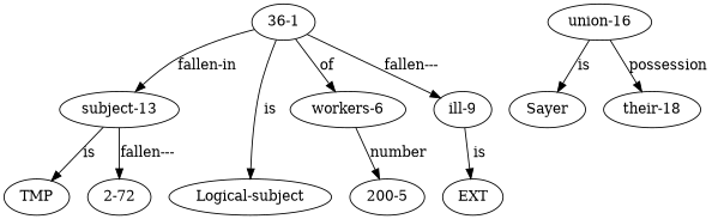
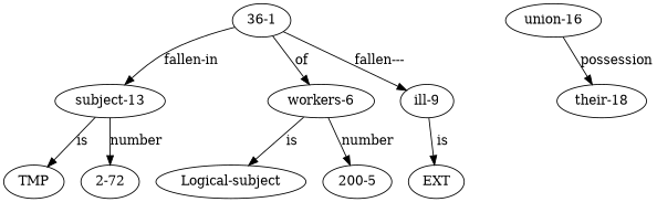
  digraph {
    n1 [label="subject-13"]
    TMP
    n3 [label="2-72"]
    "36-1"
    "Logical-subject"
    "workers-6"
    "ill-9"
    "200-5"
    EXT
    n10 [label="union-16"]
-   Sayer
    "their-18"
    n1 -> TMP [label=is]
-   n1 -> n3 [label="fallen---"]
+   n1 -> n3 [label=number]
    "36-1" -> n1 [label="fallen-in"]
-   "36-1" -> "Logical-subject" [label=" is "]
+   "workers-6" -> "Logical-subject" [label=" is "]
    "36-1" -> "workers-6" [label=of]
    "36-1" -> "ill-9" [label="fallen---"]
    "workers-6" -> "200-5" [label=number]
    "ill-9" -> EXT [label=" is "]
-   n10 -> Sayer [label=is]
    n10 -> "their-18" [label=possession]
  }
